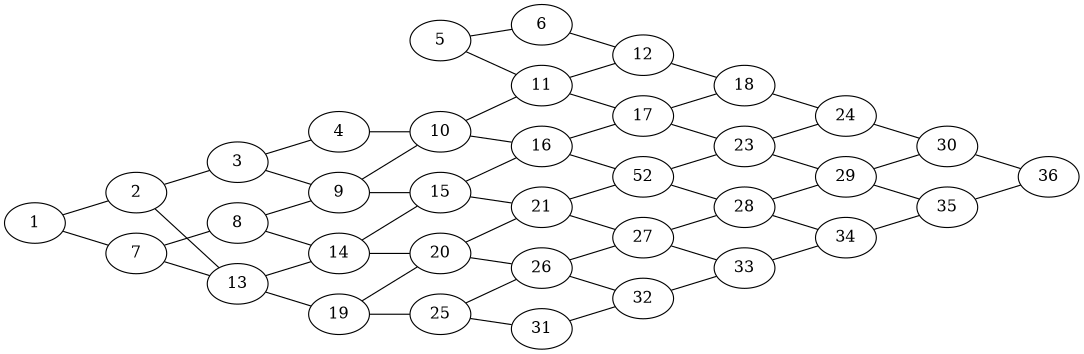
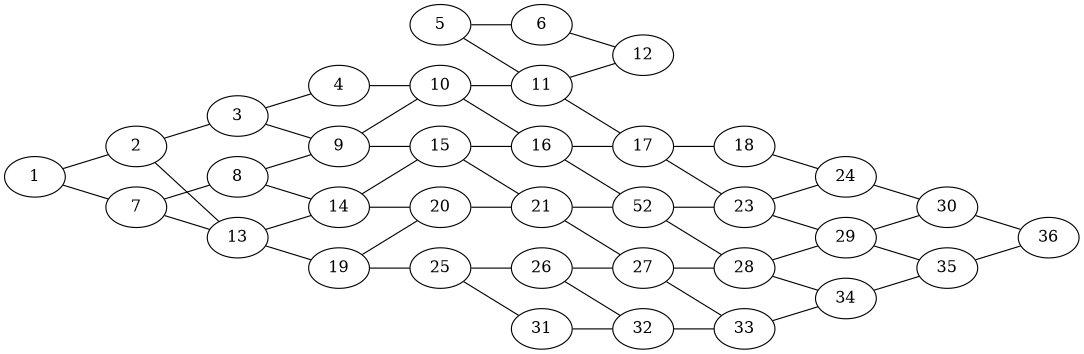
  graph {
    rankdir=LR
    1
    2
    7
    3
    13
    8
    4
    9
    14
    19
    10
    15
    20
    5
    6
    11
    16
    21
    12
    17
    n21 [label=52]
    18
    23
    24
    25
    26
    27
    28
    29
    30
    31
    32
    33
    34
    35
    36
    1 -- 2
    1 -- 7
    2 -- 3
    2 -- 13
    7 -- 13
    7 -- 8
    3 -- 4
    3 -- 9
    13 -- 14
    13 -- 19
    8 -- 9
    8 -- 14
    4 -- 10
    9 -- 10
    9 -- 15
    14 -- 15
    14 -- 20
    19 -- 20
    19 -- 25
    10 -- 11
    10 -- 16
    15 -- 16
    15 -- 21
    20 -- 21
-   20 -- 26
    5 -- 6
    5 -- 11
    6 -- 12
    11 -- 12
    11 -- 17
    16 -- 17
    16 -- n21
    21 -- n21
    21 -- 27
-   12 -- 18
    17 -- 18
    17 -- 23
    n21 -- 23
    n21 -- 28
    18 -- 24
    23 -- 24
    23 -- 29
    24 -- 30
    25 -- 26
    25 -- 31
    26 -- 27
    26 -- 32
    27 -- 28
    27 -- 33
    28 -- 29
    28 -- 34
    29 -- 30
    29 -- 35
    30 -- 36
    31 -- 32
    32 -- 33
    33 -- 34
    34 -- 35
    35 -- 36
  }
